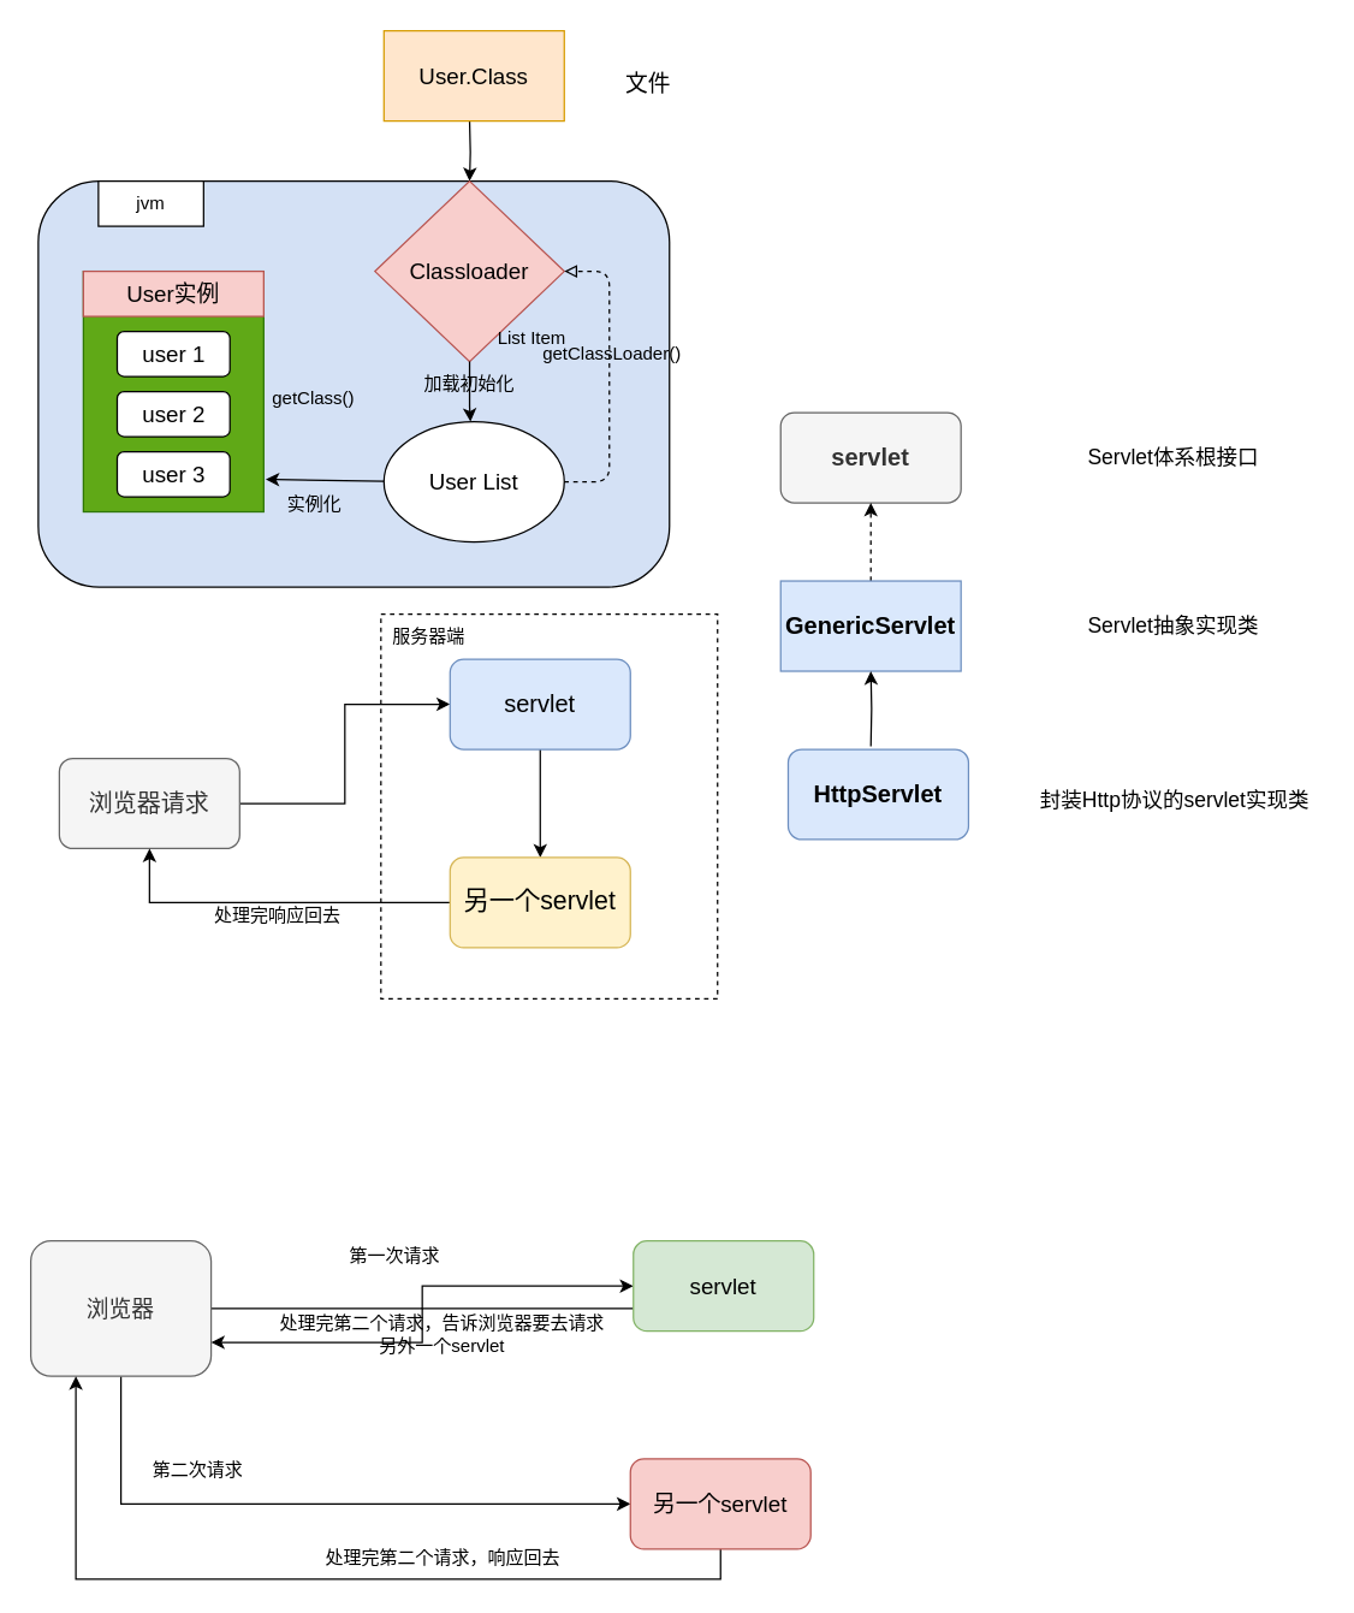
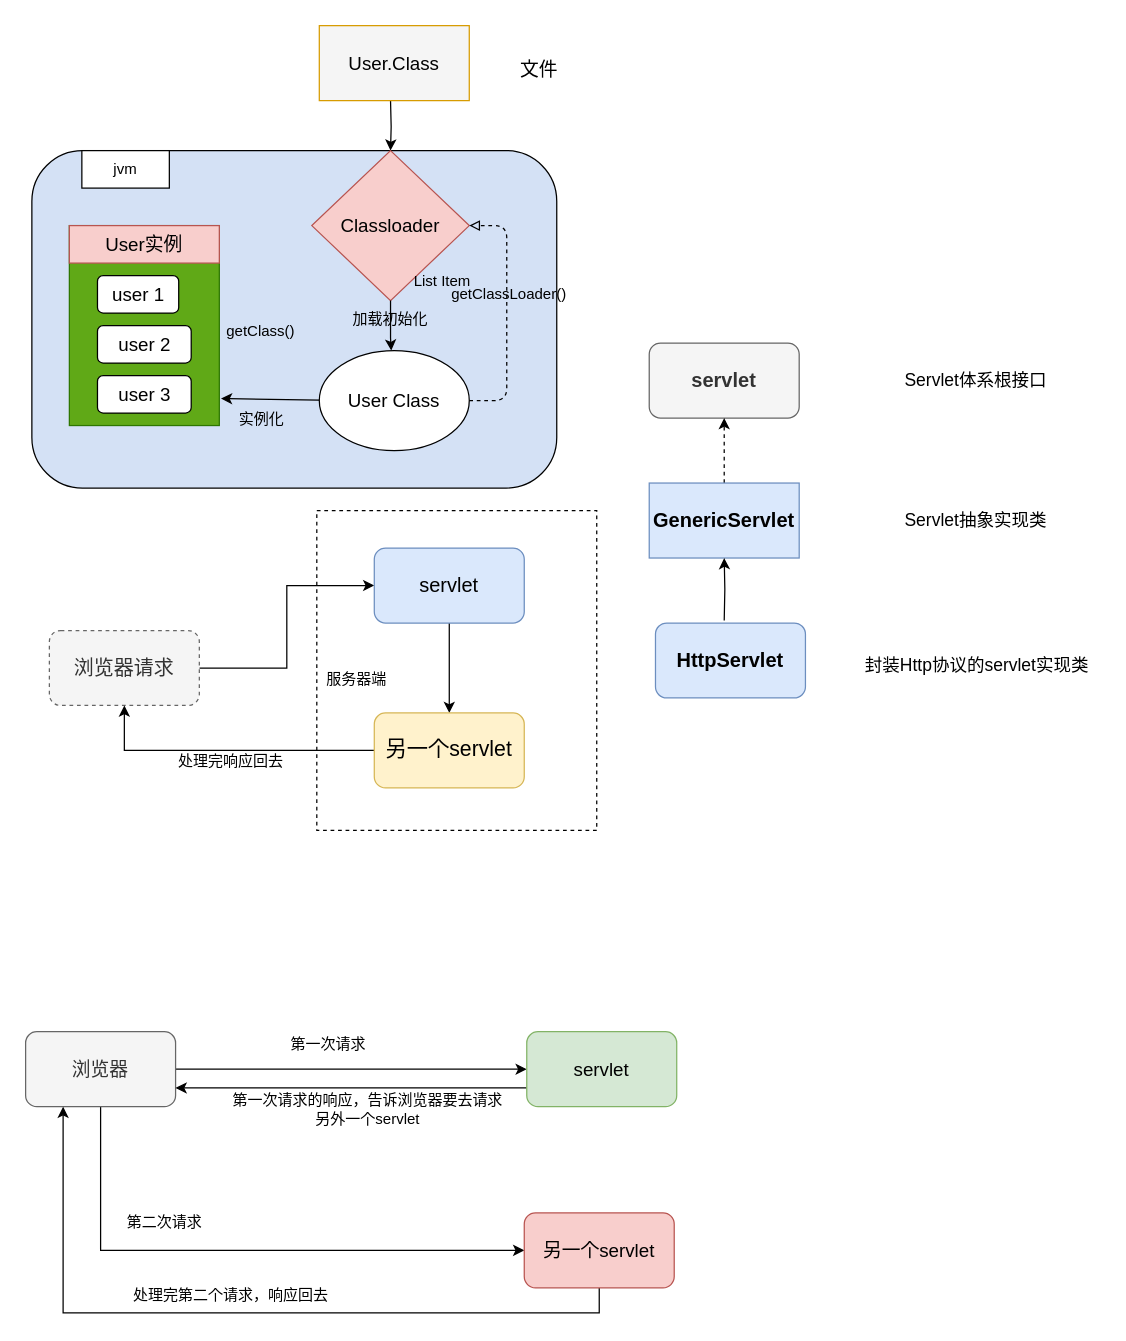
  <mxCell id="0" />
  <mxCell id="1" parent="0" />
  <mxCell id="2" value="" style="rounded=1;whiteSpace=wrap;html=1;fillColor=#D4E1F5;gradientColor=none;movable=1;resizable=1;rotatable=1;deletable=1;editable=1;locked=0;connectable=1;" parent="1" vertex="1"><mxGeometry x="25" y="120" width="420" height="270" as="geometry" /></mxCell>
  <mxCell id="3" value="jvm" style="rounded=0;whiteSpace=wrap;html=1;fillColor=default;strokeColor=default;" parent="1" vertex="1"><mxGeometry x="65" y="120" width="70" height="30" as="geometry" /></mxCell>
  <mxCell id="4" value="" style="rounded=0;whiteSpace=wrap;html=1;strokeColor=#2D7600;fontSize=15;fillColor=#60a917;fontColor=#ffffff;" parent="1" vertex="1"><mxGeometry x="55" y="180" width="120" height="160" as="geometry" /></mxCell>
  <mxCell id="5" value="User实例" style="rounded=0;whiteSpace=wrap;html=1;strokeColor=#b85450;fontSize=15;fillColor=#f8cecc;" parent="1" vertex="1"><mxGeometry x="55" y="180" width="120" height="30" as="geometry" /></mxCell>
- <mxCell id="6" value="user 1" style="rounded=1;whiteSpace=wrap;html=1;strokeColor=default;fontSize=15;fillColor=default;" parent="1" vertex="1"><mxGeometry x="77.5" y="220" width="75" height="30" as="geometry" /></mxCell>
+ <mxCell id="6" value="user 1" style="rounded=1;whiteSpace=wrap;html=1;strokeColor=default;fontSize=15;fillColor=default;" parent="1" vertex="1"><mxGeometry x="77.5" y="220" width="65" height="30" as="geometry" /></mxCell>
  <mxCell id="7" value="user 2" style="rounded=1;whiteSpace=wrap;html=1;strokeColor=default;fontSize=15;fillColor=default;" parent="1" vertex="1"><mxGeometry x="77.5" y="260" width="75" height="30" as="geometry" /></mxCell>
  <mxCell id="8" value="user 3" style="rounded=1;whiteSpace=wrap;html=1;strokeColor=default;fontSize=15;fillColor=default;" parent="1" vertex="1"><mxGeometry x="77.5" y="300" width="75" height="30" as="geometry" /></mxCell>
  <mxCell id="9" value="" style="orthogonalLoop=1;jettySize=auto;html=1;fontSize=12;entryX=1.011;entryY=0.865;entryDx=0;entryDy=0;entryPerimeter=0;startArrow=none;startFill=0;" parent="1" source="10" target="4" edge="1"><mxGeometry relative="1" as="geometry" /></mxCell>
- <mxCell id="10" value="User List" style="ellipse;whiteSpace=wrap;html=1;strokeColor=default;fontSize=15;fillColor=default;" parent="1" vertex="1"><mxGeometry x="255" y="280" width="120" height="80" as="geometry" /></mxCell>
+ <mxCell id="10" value="User Class" style="ellipse;whiteSpace=wrap;html=1;strokeColor=default;fontSize=15;fillColor=default;" parent="1" vertex="1"><mxGeometry x="255" y="280" width="120" height="80" as="geometry" /></mxCell>
  <mxCell id="11" value="Classloader" style="rhombus;whiteSpace=wrap;html=1;strokeColor=#b85450;fontSize=15;fillColor=#f8cecc;" parent="1" vertex="1"><mxGeometry x="249" y="120" width="126" height="120" as="geometry" /></mxCell>
  <mxCell id="12" style="edgeStyle=orthogonalEdgeStyle;rounded=0;orthogonalLoop=1;jettySize=auto;html=1;fontSize=15;" parent="1" target="11" edge="1"><mxGeometry relative="1" as="geometry"><mxPoint x="312" y="80" as="sourcePoint" /></mxGeometry></mxCell>
- <mxCell id="13" value="User.Class" style="rounded=0;whiteSpace=wrap;html=1;strokeColor=#d79b00;fontSize=15;fillColor=#ffe6cc;" parent="1" vertex="1"><mxGeometry x="255" y="20" width="120" height="60" as="geometry" /></mxCell>
+ <mxCell id="13" value="User.Class" style="rounded=0;whiteSpace=wrap;html=1;strokeColor=#d79b00;fontSize=15;fillColor=#f5f5f5;" parent="1" vertex="1"><mxGeometry x="255" y="20" width="120" height="60" as="geometry" /></mxCell>
  <mxCell id="14" value="文件" style="text;strokeColor=none;fillColor=none;align=left;verticalAlign=middle;spacingLeft=4;spacingRight=4;overflow=hidden;points=[[0,0.5],[1,0.5]];portConstraint=eastwest;rotatable=0;whiteSpace=wrap;html=1;fontSize=15;" parent="1" vertex="1"><mxGeometry x="410" y="40" width="80" height="30" as="geometry" /></mxCell>
  <mxCell id="15" value="" style="endArrow=classic;html=1;rounded=0;fontSize=15;exitX=0.5;exitY=1;exitDx=0;exitDy=0;" parent="1" source="11" target="10" edge="1"><mxGeometry width="50" height="50" relative="1" as="geometry"><mxPoint x="335" y="260" as="sourcePoint" /><mxPoint x="385" y="210" as="targetPoint" /><Array as="points"><mxPoint x="312" y="270" /></Array></mxGeometry></mxCell>
  <mxCell id="16" value="" style="endArrow=block;dashed=1;endFill=0;html=1;fontSize=15;entryX=1;entryY=0.5;entryDx=0;entryDy=0;entryPerimeter=0;edgeStyle=entityRelationEdgeStyle;" parent="1" source="10" target="11" edge="1"><mxGeometry width="160" relative="1" as="geometry"><mxPoint x="285" y="240" as="sourcePoint" /><mxPoint x="445" y="240" as="targetPoint" /></mxGeometry></mxCell>
  <mxCell id="17" value="加载初始化" style="text;strokeColor=none;fillColor=none;align=left;verticalAlign=middle;spacingLeft=4;spacingRight=4;overflow=hidden;points=[[0,0.5],[1,0.5]];portConstraint=eastwest;rotatable=0;whiteSpace=wrap;html=1;fontSize=12;" parent="1" vertex="1"><mxGeometry x="276" y="240" width="89" height="30" as="geometry" /></mxCell>
  <mxCell id="18" value="getClassLoader()" style="text;strokeColor=none;fillColor=none;align=left;verticalAlign=middle;spacingLeft=4;spacingRight=4;overflow=hidden;points=[[0,0.5],[1,0.5]];portConstraint=eastwest;rotatable=0;whiteSpace=wrap;html=1;fontSize=12;" parent="1" vertex="1"><mxGeometry x="355" y="220" width="120" height="30" as="geometry" /></mxCell>
  <mxCell id="19" value="List Item" style="text;strokeColor=none;fillColor=none;align=left;verticalAlign=middle;spacingLeft=4;spacingRight=4;overflow=hidden;points=[[0,0.5],[1,0.5]];portConstraint=eastwest;rotatable=0;whiteSpace=wrap;html=1;fontSize=12;" parent="1" vertex="1"><mxGeometry x="325" y="210" width="80" height="30" as="geometry" /></mxCell>
  <mxCell id="20" value="实例化" style="text;strokeColor=none;fillColor=none;align=left;verticalAlign=middle;spacingLeft=4;spacingRight=4;overflow=hidden;points=[[0,0.5],[1,0.5]];portConstraint=eastwest;rotatable=0;whiteSpace=wrap;html=1;fontSize=12;" parent="1" vertex="1"><mxGeometry x="185" y="320" width="80" height="30" as="geometry" /></mxCell>
  <mxCell id="21" value="getClass()" style="text;strokeColor=none;fillColor=none;align=left;verticalAlign=middle;spacingLeft=4;spacingRight=4;overflow=hidden;points=[[0,0.5],[1,0.5]];portConstraint=eastwest;rotatable=0;whiteSpace=wrap;html=1;fontSize=12;" parent="1" vertex="1"><mxGeometry x="175" y="250" width="80" height="30" as="geometry" /></mxCell>
  <mxCell id="22" value="&lt;font style=&quot;font-size: 16px;&quot;&gt;&lt;b&gt;servlet&lt;/b&gt;&lt;/font&gt;" style="rounded=1;whiteSpace=wrap;html=1;fillColor=#f5f5f5;fontColor=#333333;strokeColor=#666666;" parent="1" vertex="1"><mxGeometry x="519" y="274" width="120" height="60" as="geometry" /></mxCell>
  <mxCell id="23" style="edgeStyle=orthogonalEdgeStyle;rounded=0;orthogonalLoop=1;jettySize=auto;html=1;exitX=0.5;exitY=0;exitDx=0;exitDy=0;dashed=1;" parent="1" source="24" target="22" edge="1"><mxGeometry relative="1" as="geometry" /></mxCell>
  <mxCell id="24" value="&lt;font style=&quot;font-size: 16px;&quot;&gt;&lt;b&gt;GenericServlet&lt;/b&gt;&lt;/font&gt;" style="whiteSpace=wrap;html=1;fillColor=#dae8fc;strokeColor=#6c8ebf;rounded=0;" parent="1" vertex="1"><mxGeometry x="519" y="386" width="120" height="60" as="geometry" /></mxCell>
  <mxCell id="25" style="edgeStyle=orthogonalEdgeStyle;rounded=0;orthogonalLoop=1;jettySize=auto;html=1;exitX=0.5;exitY=0;exitDx=0;exitDy=0;" parent="1" target="24" edge="1"><mxGeometry relative="1" as="geometry"><mxPoint x="579" y="496" as="sourcePoint" /></mxGeometry></mxCell>
  <mxCell id="26" value="&lt;font style=&quot;font-size: 16px;&quot;&gt;&lt;b&gt;HttpServlet&lt;/b&gt;&lt;/font&gt;" style="rounded=1;whiteSpace=wrap;html=1;fillColor=#dae8fc;strokeColor=#6c8ebf;" parent="1" vertex="1"><mxGeometry x="524" y="498" width="120" height="60" as="geometry" /></mxCell>
  <mxCell id="27" value="&lt;font style=&quot;font-size: 14px;&quot;&gt;Servlet体系根接口&lt;/font&gt;" style="text;html=1;align=center;verticalAlign=middle;resizable=0;points=[];autosize=1;strokeColor=none;fillColor=none;" parent="1" vertex="1"><mxGeometry x="714" y="289.5" width="132" height="29" as="geometry" /></mxCell>
  <mxCell id="28" value="&lt;font style=&quot;font-size: 14px;&quot;&gt;Servlet抽象实现类&lt;/font&gt;" style="text;html=1;align=center;verticalAlign=middle;resizable=0;points=[];autosize=1;strokeColor=none;fillColor=none;" parent="1" vertex="1"><mxGeometry x="714" y="401.5" width="132" height="29" as="geometry" /></mxCell>
  <mxCell id="29" value="&lt;font style=&quot;font-size: 14px;&quot;&gt;封装Http协议的servlet实现类&lt;/font&gt;" style="text;html=1;align=center;verticalAlign=middle;resizable=0;points=[];autosize=1;strokeColor=none;fillColor=none;" parent="1" vertex="1"><mxGeometry x="682" y="517" width="197" height="29" as="geometry" /></mxCell>
  <mxCell id="30" style="edgeStyle=orthogonalEdgeStyle;rounded=0;orthogonalLoop=1;jettySize=auto;html=1;exitX=1;exitY=0.5;exitDx=0;exitDy=0;entryX=0;entryY=0.5;entryDx=0;entryDy=0;" edge="1" parent="1" source="31" target="33"><mxGeometry relative="1" as="geometry" /></mxCell>
- <mxCell id="31" value="&lt;font style=&quot;font-size: 16px;&quot;&gt;浏览器请求&lt;/font&gt;" style="rounded=1;whiteSpace=wrap;html=1;fillColor=#f5f5f5;fontColor=#333333;strokeColor=#666666;" vertex="1" parent="1"><mxGeometry x="39" y="504" width="120" height="60" as="geometry" /></mxCell>
+ <mxCell id="31" value="&lt;font style=&quot;font-size: 16px;&quot;&gt;浏览器请求&lt;/font&gt;" style="rounded=1;whiteSpace=wrap;html=1;fillColor=#f5f5f5;fontColor=#333333;strokeColor=#666666;dashed=1;" vertex="1" parent="1"><mxGeometry x="39" y="504" width="120" height="60" as="geometry" /></mxCell>
  <mxCell id="32" style="edgeStyle=orthogonalEdgeStyle;rounded=0;orthogonalLoop=1;jettySize=auto;html=1;exitX=0.5;exitY=1;exitDx=0;exitDy=0;" edge="1" parent="1" source="33" target="35"><mxGeometry relative="1" as="geometry" /></mxCell>
  <mxCell id="33" value="&lt;font style=&quot;font-size: 16px;&quot;&gt;servlet&lt;/font&gt;" style="rounded=1;whiteSpace=wrap;html=1;fillColor=#dae8fc;strokeColor=#6c8ebf;" vertex="1" parent="1"><mxGeometry x="299" y="438" width="120" height="60" as="geometry" /></mxCell>
  <mxCell id="34" style="edgeStyle=orthogonalEdgeStyle;rounded=0;orthogonalLoop=1;jettySize=auto;html=1;exitX=0;exitY=0.5;exitDx=0;exitDy=0;entryX=0.5;entryY=1;entryDx=0;entryDy=0;" edge="1" parent="1" source="35" target="31"><mxGeometry relative="1" as="geometry" /></mxCell>
  <mxCell id="35" value="&lt;font style=&quot;font-size: 17px;&quot;&gt;另一个servlet&lt;/font&gt;" style="rounded=1;whiteSpace=wrap;html=1;fillColor=#fff2cc;strokeColor=#d6b656;" vertex="1" parent="1"><mxGeometry x="299" y="570" width="120" height="60" as="geometry" /></mxCell>
  <mxCell id="36" value="处理完响应回去" style="text;html=1;strokeColor=none;fillColor=none;align=center;verticalAlign=middle;whiteSpace=wrap;rounded=0;" vertex="1" parent="1"><mxGeometry x="120" y="594" width="129" height="30" as="geometry" /></mxCell>
  <mxCell id="37" value="" style="rounded=0;whiteSpace=wrap;html=1;fillColor=none;dashed=1;" vertex="1" parent="1"><mxGeometry x="253" y="408" width="224" height="256" as="geometry" /></mxCell>
- <mxCell id="38" value="服务器端" style="text;html=1;strokeColor=none;fillColor=none;align=center;verticalAlign=middle;whiteSpace=wrap;rounded=0;" vertex="1" parent="1"><mxGeometry x="255" y="408" width="60" height="30" as="geometry" /></mxCell>
+ <mxCell id="38" value="服务器端" style="text;html=1;strokeColor=none;fillColor=none;align=center;verticalAlign=middle;whiteSpace=wrap;rounded=0;" vertex="1" parent="1"><mxGeometry x="255" y="528" width="60" height="30" as="geometry" /></mxCell>
  <mxCell id="39" style="edgeStyle=orthogonalEdgeStyle;rounded=0;orthogonalLoop=1;jettySize=auto;html=1;exitX=1;exitY=0.5;exitDx=0;exitDy=0;entryX=0;entryY=0.5;entryDx=0;entryDy=0;" edge="1" parent="1" source="41" target="43"><mxGeometry relative="1" as="geometry"><mxPoint x="283.667" y="855" as="targetPoint" /></mxGeometry></mxCell>
  <mxCell id="40" style="edgeStyle=orthogonalEdgeStyle;rounded=0;orthogonalLoop=1;jettySize=auto;html=1;exitX=0.5;exitY=1;exitDx=0;exitDy=0;entryX=0;entryY=0.5;entryDx=0;entryDy=0;" edge="1" parent="1" source="41" target="45"><mxGeometry relative="1" as="geometry" /></mxCell>
- <mxCell id="41" value="&lt;font style=&quot;font-size: 15px;&quot;&gt;浏览器&lt;/font&gt;" style="rounded=1;whiteSpace=wrap;html=1;fillColor=#f5f5f5;fontColor=#333333;strokeColor=#666666;" vertex="1" parent="1"><mxGeometry x="20" y="825" width="120" height="90" as="geometry" /></mxCell>
+ <mxCell id="41" value="&lt;font style=&quot;font-size: 15px;&quot;&gt;浏览器&lt;/font&gt;" style="rounded=1;whiteSpace=wrap;html=1;fillColor=#f5f5f5;fontColor=#333333;strokeColor=#666666;" vertex="1" parent="1"><mxGeometry x="20" y="825" width="120" height="60" as="geometry" /></mxCell>
  <mxCell id="42" style="edgeStyle=orthogonalEdgeStyle;rounded=0;orthogonalLoop=1;jettySize=auto;html=1;exitX=0;exitY=0.75;exitDx=0;exitDy=0;entryX=1;entryY=0.75;entryDx=0;entryDy=0;" edge="1" parent="1" source="43" target="41"><mxGeometry relative="1" as="geometry" /></mxCell>
  <mxCell id="43" value="&lt;font style=&quot;font-size: 15px;&quot;&gt;servlet&lt;/font&gt;" style="rounded=1;whiteSpace=wrap;html=1;fillColor=#d5e8d4;strokeColor=#82b366;" vertex="1" parent="1"><mxGeometry x="421" y="825" width="120" height="60" as="geometry" /></mxCell>
  <mxCell id="44" style="edgeStyle=orthogonalEdgeStyle;rounded=0;orthogonalLoop=1;jettySize=auto;html=1;exitX=0.5;exitY=1;exitDx=0;exitDy=0;entryX=0.25;entryY=1;entryDx=0;entryDy=0;" edge="1" parent="1" source="45" target="41"><mxGeometry relative="1" as="geometry" /></mxCell>
  <mxCell id="45" value="&lt;font style=&quot;font-size: 15px;&quot;&gt;另一个servlet&lt;/font&gt;" style="rounded=1;whiteSpace=wrap;html=1;fillColor=#f8cecc;strokeColor=#b85450;" vertex="1" parent="1"><mxGeometry x="419" y="970" width="120" height="60" as="geometry" /></mxCell>
  <mxCell id="46" value="第一次请求" style="text;html=1;strokeColor=none;fillColor=none;align=center;verticalAlign=middle;whiteSpace=wrap;rounded=0;" vertex="1" parent="1"><mxGeometry x="218" y="820" width="89" height="30" as="geometry" /></mxCell>
- <mxCell id="47" value="处理完第二个请求，告诉浏览器要去请求另外一个servlet" style="text;html=1;strokeColor=none;fillColor=none;align=center;verticalAlign=middle;whiteSpace=wrap;rounded=0;" vertex="1" parent="1"><mxGeometry x="181" y="872" width="226" height="30" as="geometry" /></mxCell>
+ <mxCell id="47" value="第一次请求的响应，告诉浏览器要去请求另外一个servlet" style="text;html=1;strokeColor=none;fillColor=none;align=center;verticalAlign=middle;whiteSpace=wrap;rounded=0;" vertex="1" parent="1"><mxGeometry x="181" y="872" width="226" height="30" as="geometry" /></mxCell>
  <mxCell id="48" value="第二次请求" style="text;html=1;strokeColor=none;fillColor=none;align=center;verticalAlign=middle;whiteSpace=wrap;rounded=0;" vertex="1" parent="1"><mxGeometry x="77.5" y="963" width="107" height="30" as="geometry" /></mxCell>
- <mxCell id="49" value="处理完第二个请求，响应回去" style="text;html=1;strokeColor=none;fillColor=none;align=center;verticalAlign=middle;whiteSpace=wrap;rounded=0;" vertex="1" parent="1"><mxGeometry x="197" y="1021" width="195" height="30" as="geometry" /></mxCell>
+ <mxCell id="49" value="处理完第二个请求，响应回去" style="text;html=1;strokeColor=none;fillColor=none;align=center;verticalAlign=middle;whiteSpace=wrap;rounded=0;" vertex="1" parent="1"><mxGeometry x="87" y="1021" width="195" height="30" as="geometry" /></mxCell>
